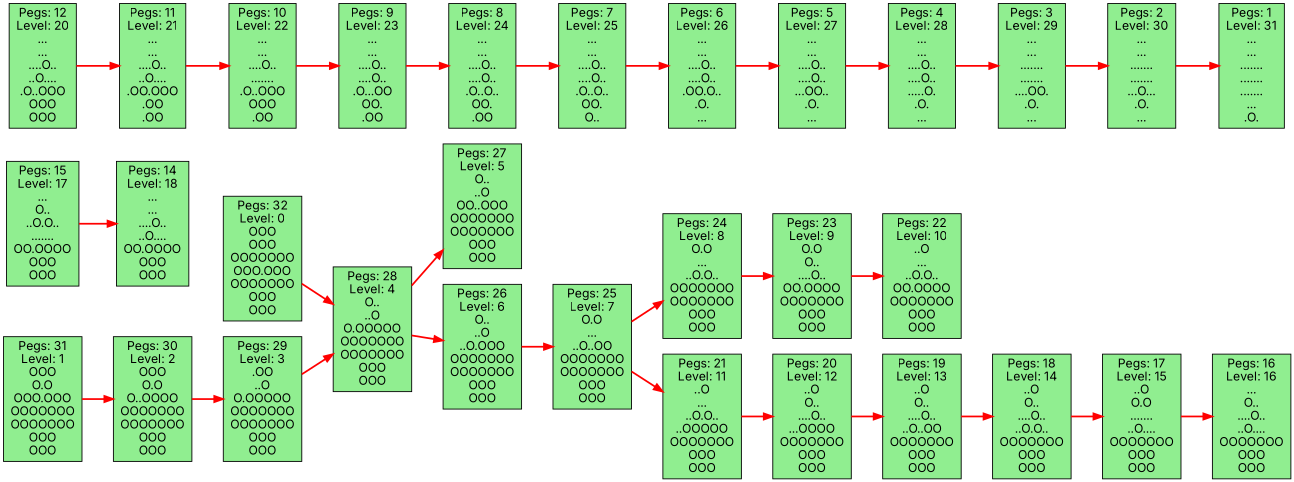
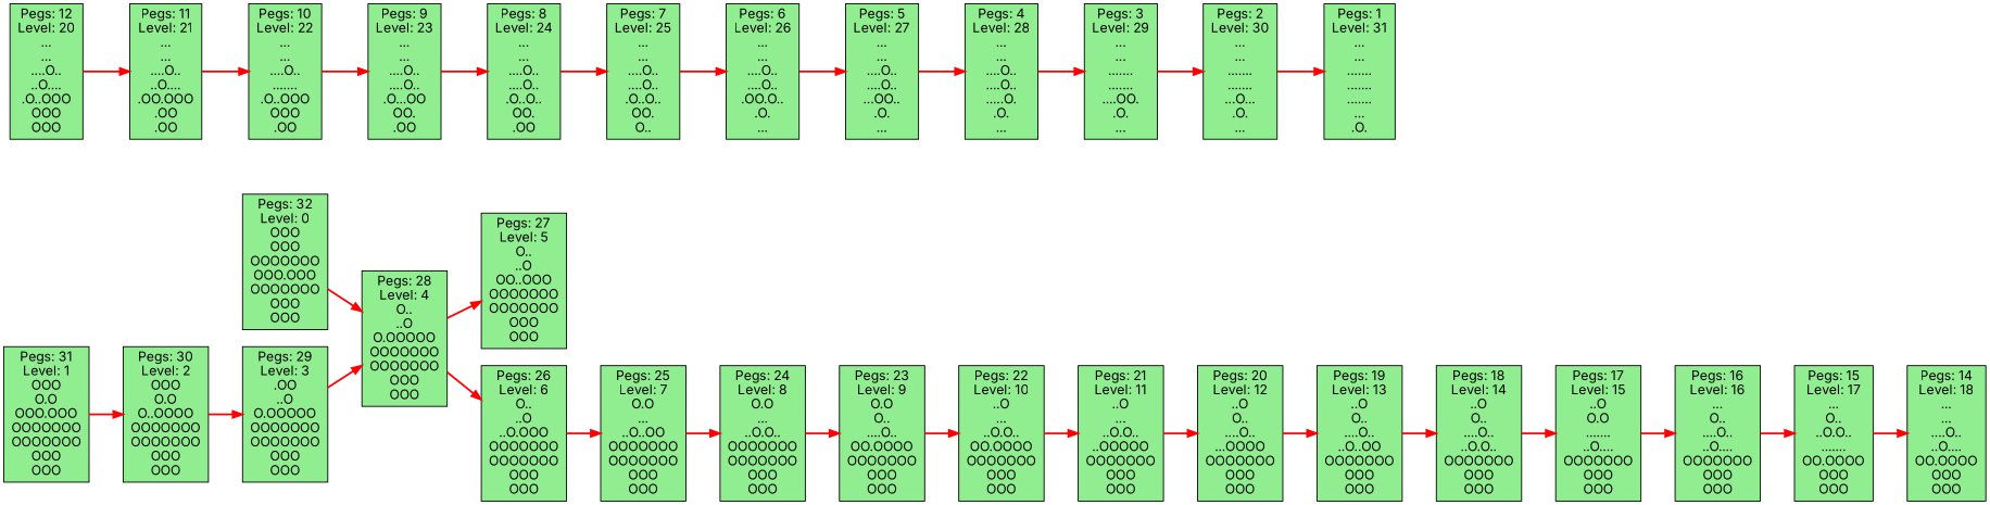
  digraph {
    fontname=Inter
    rankdir=LR
    node [fillcolor=lightgreen fontname=Inter shape=box style=filled]
    edge [color=red fontname=Inter penwidth=2.0]
    n1 [label="Pegs: 32\nLevel: 0\n  OOO  \n  OOO  \nOOOOOOO\nOOO.OOO\nOOOOOOO\n  OOO  \n  OOO  \n"]
    n2 [label="Pegs: 28\nLevel: 4\n  O..  \n  ..O  \nO.OOOOO\nOOOOOOO\nOOOOOOO\n  OOO  \n  OOO  \n"]
    n3 [label="Pegs: 31\nLevel: 1\n  OOO  \n  O.O  \nOOO.OOO\nOOOOOOO\nOOOOOOO\n  OOO  \n  OOO  \n"]
    n4 [label="Pegs: 30\nLevel: 2\n  OOO  \n  O.O  \nO..OOOO\nOOOOOOO\nOOOOOOO\n  OOO  \n  OOO  \n"]
    n5 [label="Pegs: 29\nLevel: 3\n  .OO  \n  ..O  \nO.OOOOO\nOOOOOOO\nOOOOOOO\n  OOO  \n  OOO  \n"]
    n6 [label="Pegs: 27\nLevel: 5\n  O..  \n  ..O  \nOO..OOO\nOOOOOOO\nOOOOOOO\n  OOO  \n  OOO  \n"]
    n7 [label="Pegs: 26\nLevel: 6\n  O..  \n  ..O  \n..O.OOO\nOOOOOOO\nOOOOOOO\n  OOO  \n  OOO  \n"]
    n8 [label="Pegs: 25\nLevel: 7\n  O.O  \n  ...  \n..O..OO\nOOOOOOO\nOOOOOOO\n  OOO  \n  OOO  \n"]
    n9 [label="Pegs: 24\nLevel: 8\n  O.O  \n  ...  \n..O.O..\nOOOOOOO\nOOOOOOO\n  OOO  \n  OOO  \n"]
    n10 [label="Pegs: 23\nLevel: 9\n  O.O  \n  O..  \n....O..\nOO.OOOO\nOOOOOOO\n  OOO  \n  OOO  \n"]
    n11 [label="Pegs: 22\nLevel: 10\n  ..O  \n  ...  \n..O.O..\nOO.OOOO\nOOOOOOO\n  OOO  \n  OOO  \n"]
    n12 [label="Pegs: 21\nLevel: 11\n  ..O  \n  ...  \n..O.O..\n..OOOOO\nOOOOOOO\n  OOO  \n  OOO  \n"]
    n13 [label="Pegs: 20\nLevel: 12\n  ..O  \n  O..  \n....O..\n...OOOO\nOOOOOOO\n  OOO  \n  OOO  \n"]
    n14 [label="Pegs: 19\nLevel: 13\n  ..O  \n  O..  \n....O..\n..O..OO\nOOOOOOO\n  OOO  \n  OOO  \n"]
    n15 [label="Pegs: 18\nLevel: 14\n  ..O  \n  O..  \n....O..\n..O.O..\nOOOOOOO\n  OOO  \n  OOO  \n"]
    n16 [label="Pegs: 17\nLevel: 15\n  ..O  \n  O.O  \n.......\n..O....\nOOOOOOO\n  OOO  \n  OOO  \n"]
    n17 [label="Pegs: 16\nLevel: 16\n  ...  \n  O..  \n....O..\n..O....\nOOOOOOO\n  OOO  \n  OOO  \n"]
    n18 [label="Pegs: 15\nLevel: 17\n  ...  \n  O..  \n..O.O..\n.......\nOO.OOOO\n  OOO  \n  OOO  \n"]
    n19 [label="Pegs: 14\nLevel: 18\n  ...  \n  ...  \n....O..\n..O....\nOO.OOOO\n  OOO  \n  OOO  \n"]
    n20 [label="Pegs: 12\nLevel: 20\n  ...  \n  ...  \n....O..\n..O....\n.O..OOO\n  OOO  \n  OOO  \n"]
    n21 [label="Pegs: 11\nLevel: 21\n  ...  \n  ...  \n....O..\n..O....\n.OO.OOO\n  .OO  \n  .OO  \n"]
    n22 [label="Pegs: 10\nLevel: 22\n  ...  \n  ...  \n....O..\n.......\n.O..OOO\n  OOO  \n  .OO  \n"]
    n23 [label="Pegs: 9\nLevel: 23\n  ...  \n  ...  \n....O..\n....O..\n.O...OO\n  OO.  \n  .OO  \n"]
    n24 [label="Pegs: 8\nLevel: 24\n  ...  \n  ...  \n....O..\n....O..\n.O..O..\n  OO.  \n  .OO  \n"]
    n25 [label="Pegs: 7\nLevel: 25\n  ...  \n  ...  \n....O..\n....O..\n.O..O..\n  OO.  \n  O..  \n"]
    n26 [label="Pegs: 6\nLevel: 26\n  ...  \n  ...  \n....O..\n....O..\n.OO.O..\n  .O.  \n  ...  \n"]
    n27 [label="Pegs: 5\nLevel: 27\n  ...  \n  ...  \n....O..\n....O..\n...OO..\n  .O.  \n  ...  \n"]
    n28 [label="Pegs: 4\nLevel: 28\n  ...  \n  ...  \n....O..\n....O..\n.....O.\n  .O.  \n  ...  \n"]
    n29 [label="Pegs: 3\nLevel: 29\n  ...  \n  ...  \n.......\n.......\n....OO.\n  .O.  \n  ...  \n"]
    n30 [label="Pegs: 2\nLevel: 30\n  ...  \n  ...  \n.......\n.......\n...O...\n  .O.  \n  ...  \n"]
    n31 [label="Pegs: 1\nLevel: 31\n  ...  \n  ...  \n.......\n.......\n.......\n  ...  \n  .O.  \n"]
    n1 -> n2
    n2 -> n6
    n2 -> n7
    n3 -> n4
    n4 -> n5
    n5 -> n2
    n7 -> n8
    n8 -> n9
    n9 -> n10
    n10 -> n11
-   n8 -> n12
+   n11 -> n12
    n12 -> n13
    n13 -> n14
    n14 -> n15
    n15 -> n16
    n16 -> n17
+   n17 -> n18
    n18 -> n19
    n20 -> n21
    n21 -> n22
    n22 -> n23
    n23 -> n24
    n24 -> n25
    n25 -> n26
    n26 -> n27
    n27 -> n28
    n28 -> n29
    n29 -> n30
    n30 -> n31
  }
